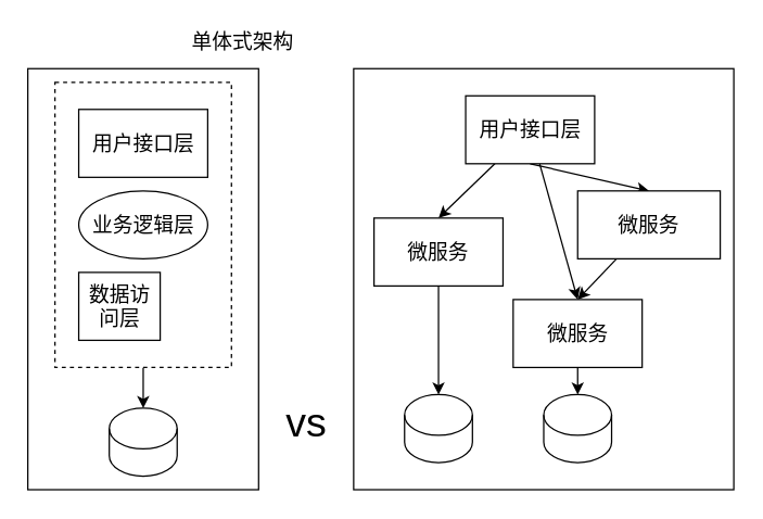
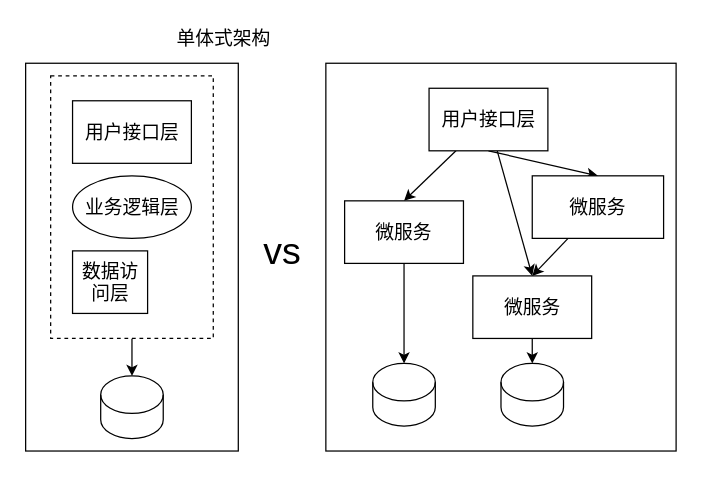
  <mxCell id="0" />
  <mxCell id="1" parent="0" />
  <mxCell id="2" value="" style="rounded=0;whiteSpace=wrap;html=1;fontSize=15;" vertex="1" parent="1"><mxGeometry x="20" y="50" width="170" height="310" as="geometry" /></mxCell>
  <mxCell id="3" style="edgeStyle=orthogonalEdgeStyle;rounded=0;orthogonalLoop=1;jettySize=auto;html=1;exitX=0.5;exitY=1;exitDx=0;exitDy=0;entryX=0.5;entryY=0;entryDx=0;entryDy=0;entryPerimeter=0;fontSize=15;" edge="1" parent="1" source="4" target="8"><mxGeometry relative="1" as="geometry" /></mxCell>
  <mxCell id="4" value="" style="rounded=0;whiteSpace=wrap;html=1;dashed=1;fontSize=15;" vertex="1" parent="1"><mxGeometry x="40" y="60" width="130" height="210" as="geometry" /></mxCell>
  <mxCell id="5" value="用户接口层" style="rounded=0;whiteSpace=wrap;html=1;fontSize=15;" vertex="1" parent="1"><mxGeometry x="57.5" y="80" width="95" height="50" as="geometry" /></mxCell>
  <mxCell id="6" value="业务逻辑层" style="ellipse;whiteSpace=wrap;html=1;fontSize=15;" vertex="1" parent="1"><mxGeometry x="57.5" y="140" width="95" height="50" as="geometry" /></mxCell>
  <mxCell id="7" value="数据访问层" style="rounded=0;whiteSpace=wrap;html=1;fontSize=15;" vertex="1" parent="1"><mxGeometry x="57.5" y="200" width="60" height="50" as="geometry" /></mxCell>
  <mxCell id="8" value="" style="shape=cylinder3;whiteSpace=wrap;html=1;boundedLbl=1;backgroundOutline=1;size=15;fontSize=15;" vertex="1" parent="1"><mxGeometry x="80" y="300" width="50" height="50" as="geometry" /></mxCell>
  <mxCell id="9" value="单体式架构" style="text;html=1;align=center;verticalAlign=middle;resizable=0;points=[];autosize=1;strokeColor=none;fillColor=none;fontSize=15;" vertex="1" parent="1"><mxGeometry x="132.5" y="20" width="90" height="20" as="geometry" /></mxCell>
- <mxCell id="10" value="&lt;font style=&quot;font-size: 30px&quot;&gt;vs&lt;/font&gt;" style="text;html=1;align=center;verticalAlign=middle;resizable=0;points=[];autosize=1;strokeColor=none;fillColor=none;fontSize=15;" vertex="1" parent="1"><mxGeometry x="200" y="295" width="50" height="30" as="geometry" /></mxCell>
+ <mxCell id="10" value="&lt;font style=&quot;font-size: 30px&quot;&gt;vs&lt;/font&gt;" style="text;html=1;align=center;verticalAlign=middle;resizable=0;points=[];autosize=1;strokeColor=none;fillColor=none;fontSize=15;" vertex="1" parent="1"><mxGeometry x="200" y="185" width="50" height="30" as="geometry" /></mxCell>
  <mxCell id="11" value="" style="rounded=0;whiteSpace=wrap;html=1;fontSize=15;" vertex="1" parent="1"><mxGeometry x="260" y="50" width="280" height="310" as="geometry" /></mxCell>
  <mxCell id="12" style="rounded=0;orthogonalLoop=1;jettySize=auto;html=1;entryX=0.5;entryY=0;entryDx=0;entryDy=0;fontSize=15;exitX=0.5;exitY=1;exitDx=0;exitDy=0;" edge="1" parent="1" source="15" target="17"><mxGeometry relative="1" as="geometry" /></mxCell>
  <mxCell id="13" style="edgeStyle=none;rounded=0;orthogonalLoop=1;jettySize=auto;html=1;entryX=0.5;entryY=0;entryDx=0;entryDy=0;fontSize=15;" edge="1" parent="1" source="15" target="19"><mxGeometry relative="1" as="geometry" /></mxCell>
  <mxCell id="14" style="edgeStyle=none;rounded=0;orthogonalLoop=1;jettySize=auto;html=1;entryX=0.5;entryY=0;entryDx=0;entryDy=0;fontSize=15;" edge="1" parent="1" source="15" target="22"><mxGeometry relative="1" as="geometry" /></mxCell>
  <mxCell id="15" value="用户接口层" style="rounded=0;whiteSpace=wrap;html=1;fontSize=15;" vertex="1" parent="1"><mxGeometry x="342.5" y="70" width="95" height="50" as="geometry" /></mxCell>
  <mxCell id="16" style="edgeStyle=none;rounded=0;orthogonalLoop=1;jettySize=auto;html=1;entryX=0.5;entryY=0;entryDx=0;entryDy=0;fontSize=15;" edge="1" parent="1" source="17" target="22"><mxGeometry relative="1" as="geometry" /></mxCell>
  <mxCell id="17" value="微服务" style="rounded=0;whiteSpace=wrap;html=1;fontSize=15;" vertex="1" parent="1"><mxGeometry x="425" y="140" width="105" height="50" as="geometry" /></mxCell>
  <mxCell id="18" style="edgeStyle=none;rounded=0;orthogonalLoop=1;jettySize=auto;html=1;entryX=0.5;entryY=0;entryDx=0;entryDy=0;entryPerimeter=0;fontSize=15;" edge="1" parent="1" source="19" target="20"><mxGeometry relative="1" as="geometry" /></mxCell>
  <mxCell id="19" value="微服务" style="rounded=0;whiteSpace=wrap;html=1;fontSize=15;" vertex="1" parent="1"><mxGeometry x="275" y="160" width="95" height="50" as="geometry" /></mxCell>
  <mxCell id="20" value="" style="shape=cylinder3;whiteSpace=wrap;html=1;boundedLbl=1;backgroundOutline=1;size=15;fontSize=15;" vertex="1" parent="1"><mxGeometry x="297.5" y="290" width="50" height="50" as="geometry" /></mxCell>
  <mxCell id="21" style="edgeStyle=none;rounded=0;orthogonalLoop=1;jettySize=auto;html=1;entryX=0.5;entryY=0;entryDx=0;entryDy=0;entryPerimeter=0;fontSize=15;" edge="1" parent="1" source="22" target="23"><mxGeometry relative="1" as="geometry" /></mxCell>
  <mxCell id="22" value="微服务" style="rounded=0;whiteSpace=wrap;html=1;fontSize=15;" vertex="1" parent="1"><mxGeometry x="377.5" y="220" width="95" height="50" as="geometry" /></mxCell>
  <mxCell id="23" value="" style="shape=cylinder3;whiteSpace=wrap;html=1;boundedLbl=1;backgroundOutline=1;size=15;fontSize=15;" vertex="1" parent="1"><mxGeometry x="400" y="290" width="50" height="50" as="geometry" /></mxCell>
